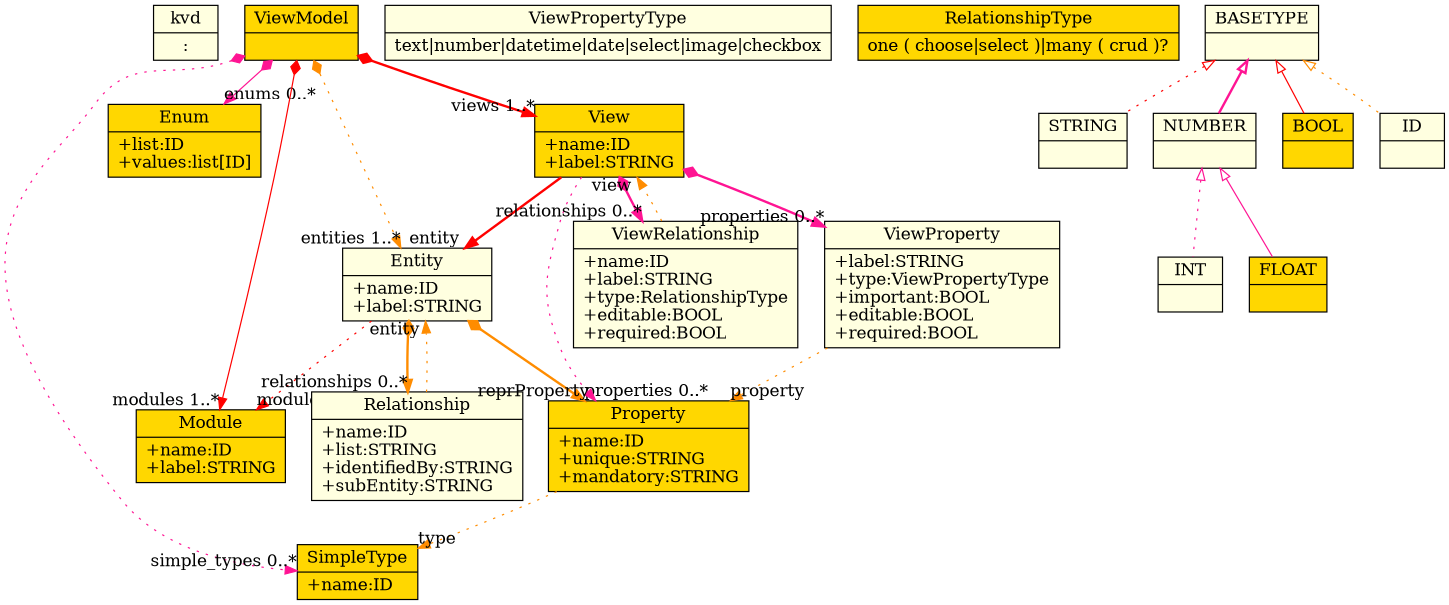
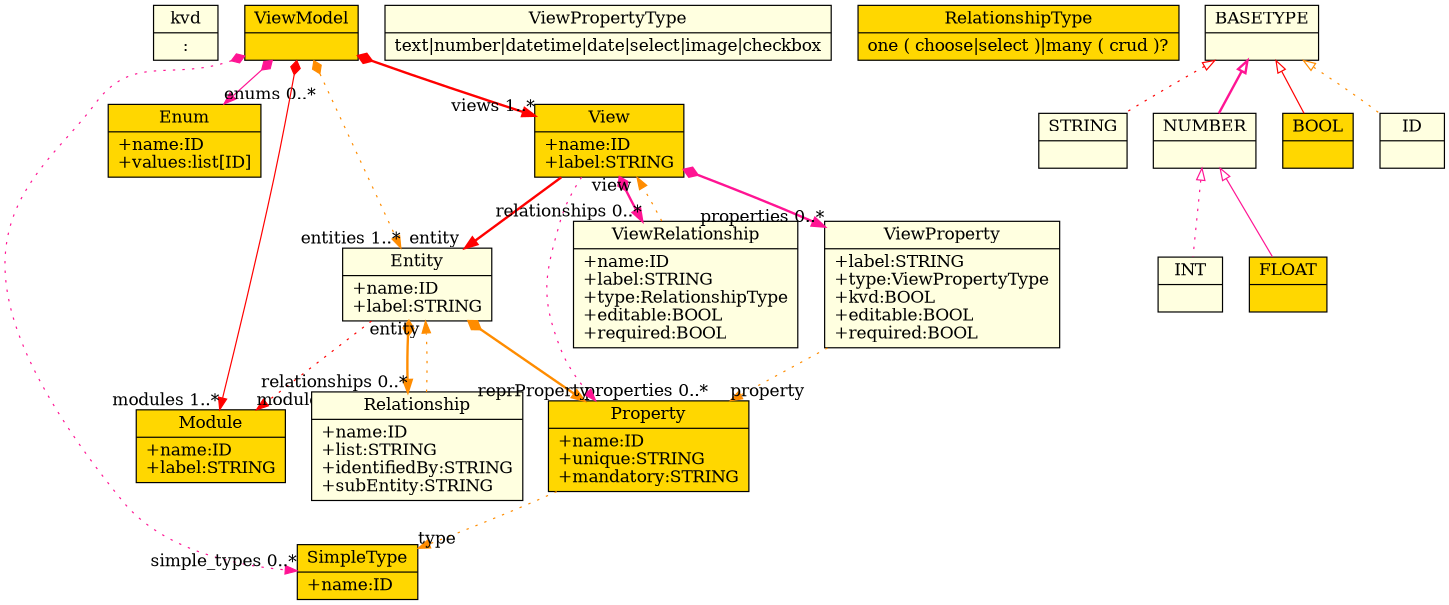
  digraph {
    fontname="Bitstream Vera Sans"
    fontsize=8
    nodesep=0.3
    node [fillcolor=lightyellow shape=record style=filled]
    edge [arrowtail=empty color=deeppink dir=both style=dotted]
    n1 [label="{kvd|:}"]
    n2 [fillcolor=gold label="{ViewModel|}"]
    n3 [fillcolor=gold label="{SimpleType|+name:ID\l}"]
-   n4 [fillcolor=gold label="{Enum|+list:ID\l+values:list[ID]\l}"]
+   n4 [fillcolor=gold label="{Enum|+name:ID\l+values:list[ID]\l}"]
    n5 [fillcolor=gold label="{Module|+name:ID\l+label:STRING\l}"]
    n6 [label="{Entity|+name:ID\l+label:STRING\l}"]
    n7 [fillcolor=gold label="{View|+name:ID\l+label:STRING\l}"]
    n8 [label="{Relationship|+name:ID\l+list:STRING\l+identifiedBy:STRING\l+subEntity:STRING\l}"]
    n9 [fillcolor=gold label="{Property|+name:ID\l+unique:STRING\l+mandatory:STRING\l}"]
    n10 [label="{ViewRelationship|+name:ID\l+label:STRING\l+type:RelationshipType\l+editable:BOOL\l+required:BOOL\l}"]
-   n11 [label="{ViewProperty|+label:STRING\l+type:ViewPropertyType\l+important:BOOL\l+editable:BOOL\l+required:BOOL\l}"]
+   n11 [label="{ViewProperty|+label:STRING\l+type:ViewPropertyType\l+kvd:BOOL\l+editable:BOOL\l+required:BOOL\l}"]
    n12 [label="{ViewPropertyType|text\|number\|datetime\|date\|select\|image\|checkbox}"]
    n13 [fillcolor=gold label="{RelationshipType|one ( choose\|select )\|many ( crud )\?}"]
    n14 [label="{STRING|}"]
    n15 [label="{BASETYPE|}"]
    n16 [label="{NUMBER|}"]
    n17 [fillcolor=gold label="{BOOL|}"]
    n18 [label="{ID|}"]
    n19 [label="{INT|}"]
    n20 [fillcolor=gold label="{FLOAT|}"]
    n2 -> n3 [arrowtail=diamond headlabel="simple_types 0..*"]
    n2 -> n4 [arrowtail=diamond headlabel="enums 0..*" style=solid]
    n2 -> n5 [arrowtail=diamond color=red headlabel="modules 1..*" style=solid]
    n2 -> n6 [arrowtail=diamond color=darkorange headlabel="entities 1..*"]
    n2 -> n7 [arrowtail=diamond color=red headlabel="views 1..*" style=bold]
    n6 -> n5 [color=red dir=black headlabel="module "]
    n6 -> n8 [arrowtail=diamond color=darkorange headlabel="relationships 0..*" style=bold]
    n6 -> n9 [arrowtail=diamond color=darkorange headlabel="properties 0..*" style=bold]
    n7 -> n6 [color=red dir=black headlabel="entity " style=bold]
    n7 -> n9 [dir=black headlabel="reprProperty "]
    n7 -> n10 [arrowtail=diamond headlabel="relationships 0..*" style=bold]
    n7 -> n11 [arrowtail=diamond headlabel="properties 0..*" style=bold]
    n8 -> n6 [color=darkorange dir=black headlabel="entity "]
    n9 -> n3 [color=darkorange dir=black headlabel="type "]
    n10 -> n7 [color=darkorange dir=black headlabel="view "]
    n11 -> n9 [color=darkorange dir=black headlabel="property "]
    n15 -> n14 [color=red dir=back]
    n15 -> n16 [dir=back style=bold]
    n15 -> n17 [color=red dir=back style=solid]
    n15 -> n18 [color=darkorange dir=back]
    n16 -> n19 [dir=back]
    n16 -> n20 [dir=back style=solid]
  }
